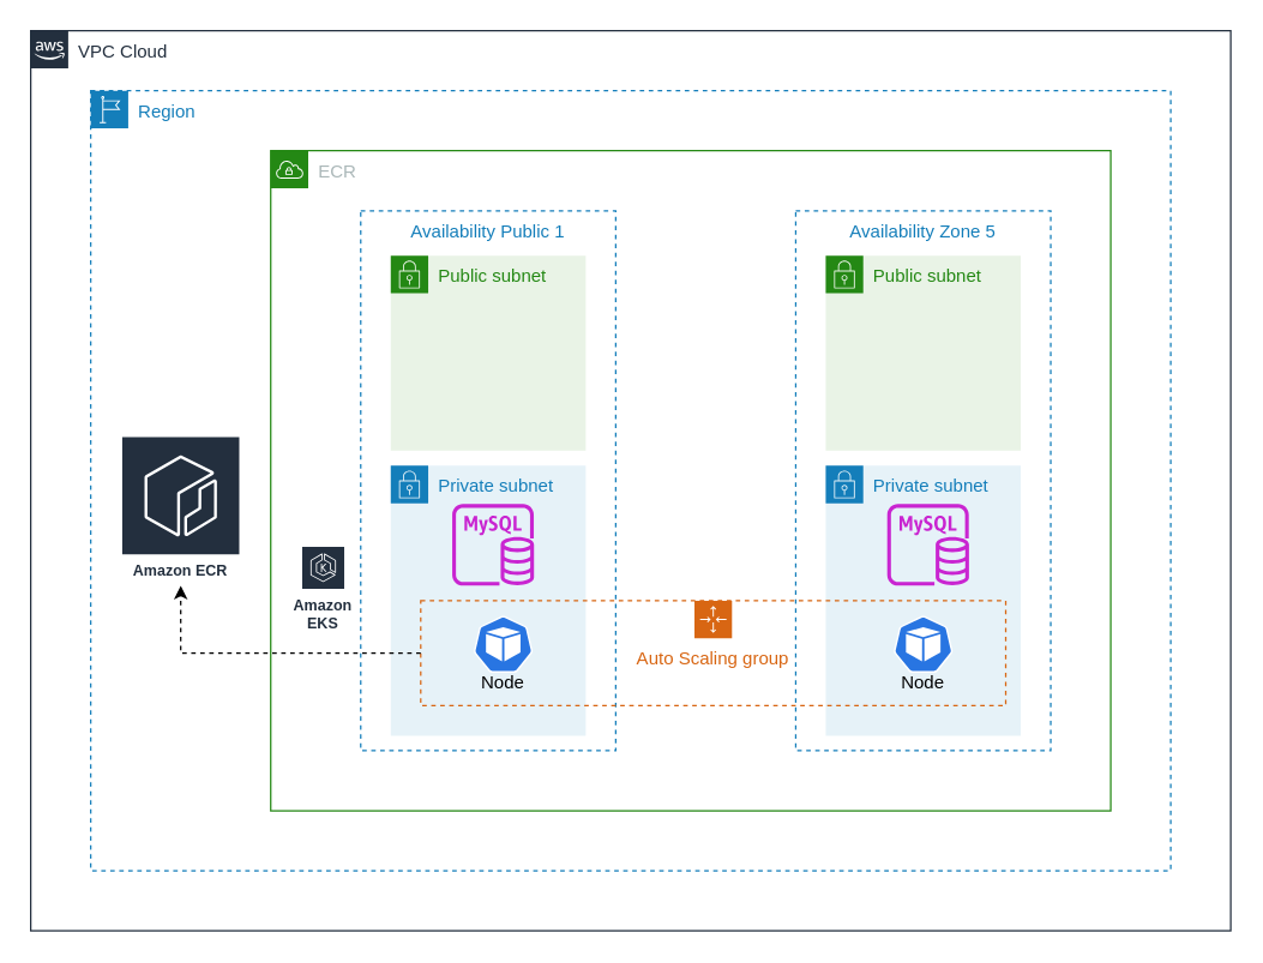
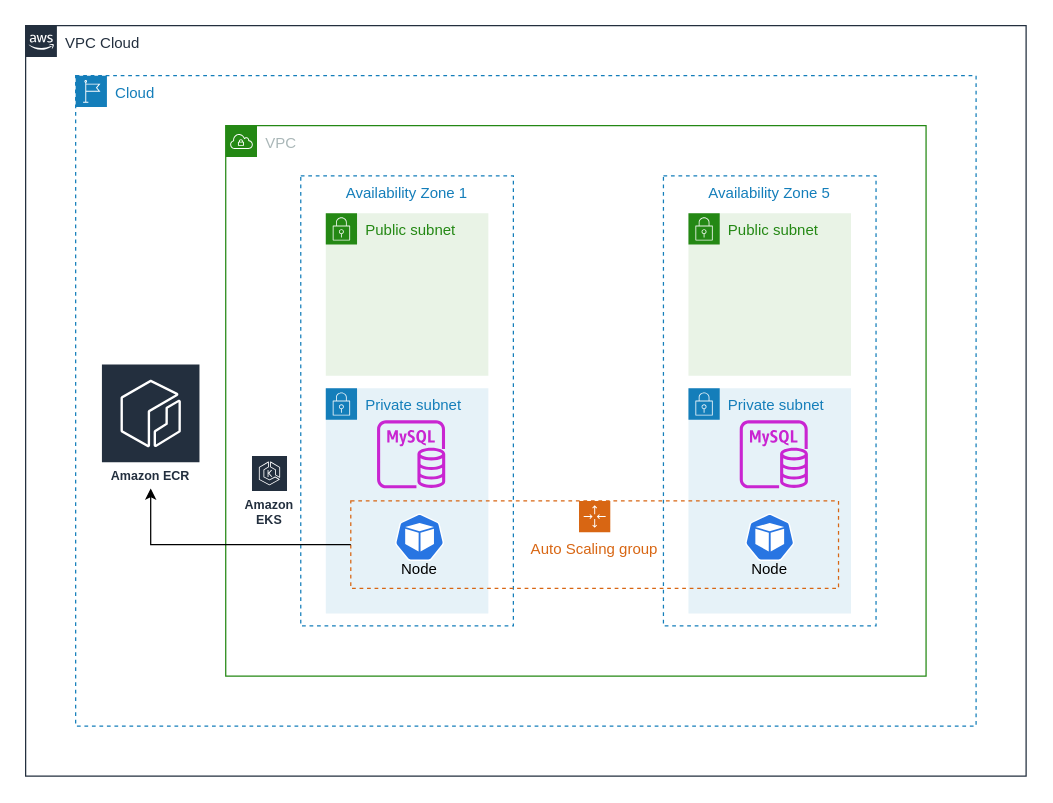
  <mxCell id="0" />
  <mxCell id="1" parent="0" />
  <mxCell id="2" value="VPC Cloud" style="points=[[0,0],[0.25,0],[0.5,0],[0.75,0],[1,0],[1,0.25],[1,0.5],[1,0.75],[1,1],[0.75,1],[0.5,1],[0.25,1],[0,1],[0,0.75],[0,0.5],[0,0.25]];outlineConnect=0;gradientColor=none;html=1;whiteSpace=wrap;fontSize=12;fontStyle=0;container=1;pointerEvents=0;collapsible=0;recursiveResize=0;shape=mxgraph.aws4.group;grIcon=mxgraph.aws4.group_aws_cloud_alt;strokeColor=#232F3E;fillColor=none;verticalAlign=top;align=left;spacingLeft=30;fontColor=#232F3E;dashed=0;" vertex="1" parent="1"><mxGeometry x="20" y="20" width="800" height="600" as="geometry" /></mxCell>
- <mxCell id="3" value="Region" style="points=[[0,0],[0.25,0],[0.5,0],[0.75,0],[1,0],[1,0.25],[1,0.5],[1,0.75],[1,1],[0.75,1],[0.5,1],[0.25,1],[0,1],[0,0.75],[0,0.5],[0,0.25]];outlineConnect=0;gradientColor=none;html=1;whiteSpace=wrap;fontSize=12;fontStyle=0;container=1;pointerEvents=0;collapsible=0;recursiveResize=0;shape=mxgraph.aws4.group;grIcon=mxgraph.aws4.group_region;strokeColor=#147EBA;fillColor=none;verticalAlign=top;align=left;spacingLeft=30;fontColor=#147EBA;dashed=1;" vertex="1" parent="1"><mxGeometry x="60" y="60" width="720" height="520" as="geometry" /></mxCell>
- <mxCell id="4" value="ECR" style="points=[[0,0],[0.25,0],[0.5,0],[0.75,0],[1,0],[1,0.25],[1,0.5],[1,0.75],[1,1],[0.75,1],[0.5,1],[0.25,1],[0,1],[0,0.75],[0,0.5],[0,0.25]];outlineConnect=0;gradientColor=none;html=1;whiteSpace=wrap;fontSize=12;fontStyle=0;container=1;pointerEvents=0;collapsible=0;recursiveResize=0;shape=mxgraph.aws4.group;grIcon=mxgraph.aws4.group_vpc;strokeColor=#248814;fillColor=none;verticalAlign=top;align=left;spacingLeft=30;fontColor=#AAB7B8;dashed=0;" vertex="1" parent="3"><mxGeometry x="120" y="40" width="560" height="440" as="geometry" /></mxCell>
- <mxCell id="5" value="Availability Public 1" style="fillColor=none;strokeColor=#147EBA;dashed=1;verticalAlign=top;fontStyle=0;fontColor=#147EBA;whiteSpace=wrap;html=1;" vertex="1" parent="4"><mxGeometry x="60" y="40" width="170" height="360" as="geometry" /></mxCell>
+ <mxCell id="3" value="Cloud" style="points=[[0,0],[0.25,0],[0.5,0],[0.75,0],[1,0],[1,0.25],[1,0.5],[1,0.75],[1,1],[0.75,1],[0.5,1],[0.25,1],[0,1],[0,0.75],[0,0.5],[0,0.25]];outlineConnect=0;gradientColor=none;html=1;whiteSpace=wrap;fontSize=12;fontStyle=0;container=1;pointerEvents=0;collapsible=0;recursiveResize=0;shape=mxgraph.aws4.group;grIcon=mxgraph.aws4.group_region;strokeColor=#147EBA;fillColor=none;verticalAlign=top;align=left;spacingLeft=30;fontColor=#147EBA;dashed=1;" vertex="1" parent="1"><mxGeometry x="60" y="60" width="720" height="520" as="geometry" /></mxCell>
+ <mxCell id="4" value="VPC" style="points=[[0,0],[0.25,0],[0.5,0],[0.75,0],[1,0],[1,0.25],[1,0.5],[1,0.75],[1,1],[0.75,1],[0.5,1],[0.25,1],[0,1],[0,0.75],[0,0.5],[0,0.25]];outlineConnect=0;gradientColor=none;html=1;whiteSpace=wrap;fontSize=12;fontStyle=0;container=1;pointerEvents=0;collapsible=0;recursiveResize=0;shape=mxgraph.aws4.group;grIcon=mxgraph.aws4.group_vpc;strokeColor=#248814;fillColor=none;verticalAlign=top;align=left;spacingLeft=30;fontColor=#AAB7B8;dashed=0;" vertex="1" parent="3"><mxGeometry x="120" y="40" width="560" height="440" as="geometry" /></mxCell>
+ <mxCell id="5" value="Availability Zone 1" style="fillColor=none;strokeColor=#147EBA;dashed=1;verticalAlign=top;fontStyle=0;fontColor=#147EBA;whiteSpace=wrap;html=1;" vertex="1" parent="4"><mxGeometry x="60" y="40" width="170" height="360" as="geometry" /></mxCell>
  <mxCell id="6" value="Availability Zone 5" style="fillColor=none;strokeColor=#147EBA;dashed=1;verticalAlign=top;fontStyle=0;fontColor=#147EBA;whiteSpace=wrap;html=1;" vertex="1" parent="4"><mxGeometry x="350" y="40" width="170" height="360" as="geometry" /></mxCell>
  <mxCell id="7" value="Private subnet" style="points=[[0,0],[0.25,0],[0.5,0],[0.75,0],[1,0],[1,0.25],[1,0.5],[1,0.75],[1,1],[0.75,1],[0.5,1],[0.25,1],[0,1],[0,0.75],[0,0.5],[0,0.25]];outlineConnect=0;gradientColor=none;html=1;whiteSpace=wrap;fontSize=12;fontStyle=0;container=1;pointerEvents=0;collapsible=0;recursiveResize=0;shape=mxgraph.aws4.group;grIcon=mxgraph.aws4.group_security_group;grStroke=0;strokeColor=#147EBA;fillColor=#E6F2F8;verticalAlign=top;align=left;spacingLeft=30;fontColor=#147EBA;dashed=0;" vertex="1" parent="4"><mxGeometry x="80" y="210" width="130" height="180" as="geometry" /></mxCell>
  <mxCell id="8" value="" style="sketch=0;outlineConnect=0;fontColor=#232F3E;gradientColor=none;fillColor=#C925D1;strokeColor=none;dashed=0;verticalLabelPosition=bottom;verticalAlign=top;align=center;html=1;fontSize=12;fontStyle=0;aspect=fixed;pointerEvents=1;shape=mxgraph.aws4.rds_mysql_instance;" vertex="1" parent="7"><mxGeometry x="41" y="25.5" width="54.5" height="54.5" as="geometry" /></mxCell>
  <mxCell id="9" value="Private subnet" style="points=[[0,0],[0.25,0],[0.5,0],[0.75,0],[1,0],[1,0.25],[1,0.5],[1,0.75],[1,1],[0.75,1],[0.5,1],[0.25,1],[0,1],[0,0.75],[0,0.5],[0,0.25]];outlineConnect=0;gradientColor=none;html=1;whiteSpace=wrap;fontSize=12;fontStyle=0;container=1;pointerEvents=0;collapsible=0;recursiveResize=0;shape=mxgraph.aws4.group;grIcon=mxgraph.aws4.group_security_group;grStroke=0;strokeColor=#147EBA;fillColor=#E6F2F8;verticalAlign=top;align=left;spacingLeft=30;fontColor=#147EBA;dashed=0;" vertex="1" parent="4"><mxGeometry x="370" y="210" width="130" height="180" as="geometry" /></mxCell>
  <mxCell id="10" value="" style="sketch=0;outlineConnect=0;fontColor=#232F3E;gradientColor=none;fillColor=#C925D1;strokeColor=none;dashed=0;verticalLabelPosition=bottom;verticalAlign=top;align=center;html=1;fontSize=12;fontStyle=0;aspect=fixed;pointerEvents=1;shape=mxgraph.aws4.rds_mysql_instance;" vertex="1" parent="9"><mxGeometry x="41" y="25.5" width="54.5" height="54.5" as="geometry" /></mxCell>
  <mxCell id="11" value="Public subnet" style="points=[[0,0],[0.25,0],[0.5,0],[0.75,0],[1,0],[1,0.25],[1,0.5],[1,0.75],[1,1],[0.75,1],[0.5,1],[0.25,1],[0,1],[0,0.75],[0,0.5],[0,0.25]];outlineConnect=0;gradientColor=none;html=1;whiteSpace=wrap;fontSize=12;fontStyle=0;container=1;pointerEvents=0;collapsible=0;recursiveResize=0;shape=mxgraph.aws4.group;grIcon=mxgraph.aws4.group_security_group;grStroke=0;strokeColor=#248814;fillColor=#E9F3E6;verticalAlign=top;align=left;spacingLeft=30;fontColor=#248814;dashed=0;" vertex="1" parent="4"><mxGeometry x="80" y="70" width="130" height="130" as="geometry" /></mxCell>
  <mxCell id="12" value="Public subnet" style="points=[[0,0],[0.25,0],[0.5,0],[0.75,0],[1,0],[1,0.25],[1,0.5],[1,0.75],[1,1],[0.75,1],[0.5,1],[0.25,1],[0,1],[0,0.75],[0,0.5],[0,0.25]];outlineConnect=0;gradientColor=none;html=1;whiteSpace=wrap;fontSize=12;fontStyle=0;container=1;pointerEvents=0;collapsible=0;recursiveResize=0;shape=mxgraph.aws4.group;grIcon=mxgraph.aws4.group_security_group;grStroke=0;strokeColor=#248814;fillColor=#E9F3E6;verticalAlign=top;align=left;spacingLeft=30;fontColor=#248814;dashed=0;" vertex="1" parent="4"><mxGeometry x="370" y="70" width="130" height="130" as="geometry" /></mxCell>
  <mxCell id="13" value="Auto Scaling group" style="points=[[0,0],[0.25,0],[0.5,0],[0.75,0],[1,0],[1,0.25],[1,0.5],[1,0.75],[1,1],[0.75,1],[0.5,1],[0.25,1],[0,1],[0,0.75],[0,0.5],[0,0.25]];outlineConnect=0;gradientColor=none;html=1;whiteSpace=wrap;fontSize=12;fontStyle=0;container=1;pointerEvents=0;collapsible=0;recursiveResize=0;shape=mxgraph.aws4.groupCenter;grIcon=mxgraph.aws4.group_auto_scaling_group;grStroke=1;strokeColor=#D86613;fillColor=none;verticalAlign=top;align=center;fontColor=#D86613;dashed=1;spacingTop=25;" vertex="1" parent="4"><mxGeometry x="100" y="300" width="390" height="70" as="geometry" /></mxCell>
  <mxCell id="14" value="" style="sketch=0;html=1;dashed=0;whitespace=wrap;fillColor=#2875E2;strokeColor=#ffffff;points=[[0.005,0.63,0],[0.1,0.2,0],[0.9,0.2,0],[0.5,0,0],[0.995,0.63,0],[0.72,0.99,0],[0.5,1,0],[0.28,0.99,0]];verticalLabelPosition=bottom;align=center;verticalAlign=top;shape=mxgraph.kubernetes.icon;prIcon=pod" vertex="1" parent="13"><mxGeometry x="310" y="10" width="50" height="38" as="geometry" /></mxCell>
  <mxCell id="15" value="Node" style="text;html=1;strokeColor=none;fillColor=none;align=center;verticalAlign=middle;whiteSpace=wrap;rounded=0;" vertex="1" parent="13"><mxGeometry x="305" y="40" width="60" height="30" as="geometry" /></mxCell>
  <mxCell id="16" value="" style="sketch=0;html=1;dashed=0;whitespace=wrap;fillColor=#2875E2;strokeColor=#ffffff;points=[[0.005,0.63,0],[0.1,0.2,0],[0.9,0.2,0],[0.5,0,0],[0.995,0.63,0],[0.72,0.99,0],[0.5,1,0],[0.28,0.99,0]];verticalLabelPosition=bottom;align=center;verticalAlign=top;shape=mxgraph.kubernetes.icon;prIcon=pod" vertex="1" parent="4"><mxGeometry x="130" y="310" width="50" height="38" as="geometry" /></mxCell>
  <mxCell id="17" value="Node" style="text;html=1;strokeColor=none;fillColor=none;align=center;verticalAlign=middle;whiteSpace=wrap;rounded=0;" vertex="1" parent="4"><mxGeometry x="125" y="340" width="60" height="30" as="geometry" /></mxCell>
  <mxCell id="18" value="Amazon EKS" style="sketch=0;outlineConnect=0;fontColor=#232F3E;gradientColor=none;strokeColor=#ffffff;fillColor=#232F3E;dashed=0;verticalLabelPosition=middle;verticalAlign=bottom;align=center;html=1;whiteSpace=wrap;fontSize=10;fontStyle=1;spacing=3;shape=mxgraph.aws4.productIcon;prIcon=mxgraph.aws4.eks;" vertex="1" parent="4"><mxGeometry x="20" y="263" width="30" height="62" as="geometry" /></mxCell>
  <mxCell id="19" value="Amazon ECR" style="sketch=0;outlineConnect=0;fontColor=#232F3E;gradientColor=none;strokeColor=#ffffff;fillColor=#232F3E;dashed=0;verticalLabelPosition=middle;verticalAlign=bottom;align=center;html=1;whiteSpace=wrap;fontSize=10;fontStyle=1;spacing=3;shape=mxgraph.aws4.productIcon;prIcon=mxgraph.aws4.ecr;" vertex="1" parent="3"><mxGeometry x="20" y="230" width="80" height="100" as="geometry" /></mxCell>
- <mxCell id="20" style="edgeStyle=orthogonalEdgeStyle;rounded=0;orthogonalLoop=1;jettySize=auto;html=1;dashed=1;" edge="1" parent="3" source="13" target="19"><mxGeometry relative="1" as="geometry" /></mxCell>
+ <mxCell id="20" style="edgeStyle=orthogonalEdgeStyle;rounded=0;orthogonalLoop=1;jettySize=auto;html=1;" edge="1" parent="3" source="13" target="19"><mxGeometry relative="1" as="geometry" /></mxCell>
